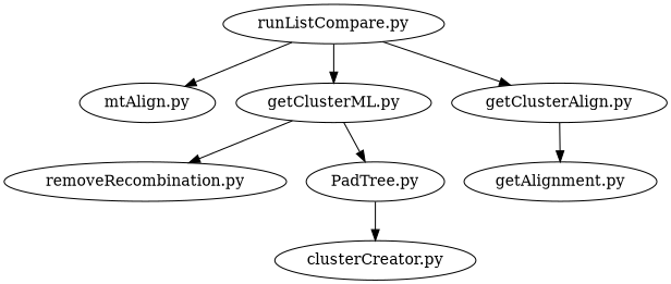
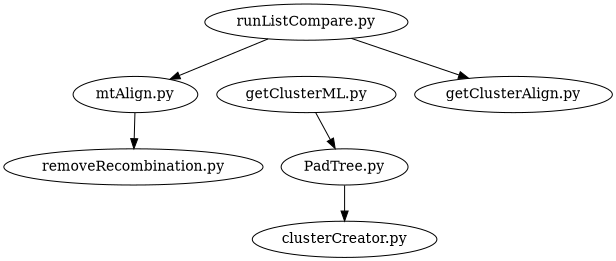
  digraph {
    "runListCompare.py"
    "getClusterML.py"
    "mtAlign.py"
    "getClusterAlign.py"
    "removeRecombination.py"
    "PadTree.py"
-   "getAlignment.py"
    "clusterCreator.py"
-   "runListCompare.py" -> "getClusterML.py"
    "runListCompare.py" -> "mtAlign.py"
    "runListCompare.py" -> "getClusterAlign.py"
-   "getClusterML.py" -> "removeRecombination.py"
+   "mtAlign.py" -> "removeRecombination.py"
    "getClusterML.py" -> "PadTree.py"
-   "getClusterAlign.py" -> "getAlignment.py"
    "PadTree.py" -> "clusterCreator.py"
  }
